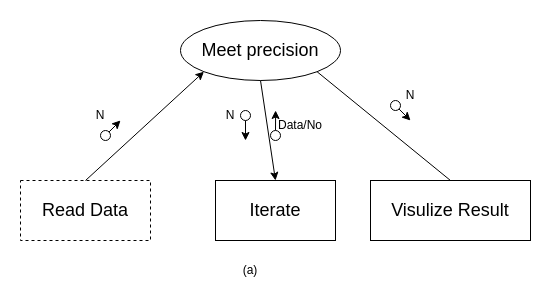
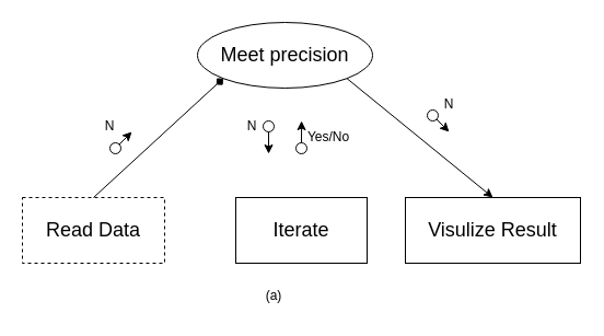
  <mxCell id="0" />
  <mxCell id="1" parent="0" />
  <mxCell id="2" value="&lt;font style=&quot;font-size: 18px;&quot;&gt;Meet precision&lt;/font&gt;" style="ellipse;whiteSpace=wrap;html=1;" vertex="1" parent="1"><mxGeometry x="180" y="20" width="160" height="60" as="geometry" /></mxCell>
  <mxCell id="3" value="&lt;font style=&quot;font-size: 18px;&quot;&gt;Read Data&lt;/font&gt;" style="rounded=0;whiteSpace=wrap;html=1;dashed=1;" vertex="1" parent="1"><mxGeometry x="20" y="180" width="130" height="60" as="geometry" /></mxCell>
- <mxCell id="4" value="" style="endArrow=classic;html=1;rounded=0;exitX=0.5;exitY=0;exitDx=0;exitDy=0;entryX=0;entryY=1;entryDx=0;entryDy=0;" edge="1" parent="1" source="3" target="2"><mxGeometry width="50" height="50" relative="1" as="geometry"><mxPoint x="80" y="170" as="sourcePoint" /><mxPoint x="200" y="83" as="targetPoint" /></mxGeometry></mxCell>
+ <mxCell id="4" value="" style="endArrow=diamond;html=1;rounded=0;exitX=0.5;exitY=0;exitDx=0;exitDy=0;entryX=0;entryY=1;entryDx=0;entryDy=0;" edge="1" parent="1" source="3" target="2"><mxGeometry width="50" height="50" relative="1" as="geometry"><mxPoint x="80" y="170" as="sourcePoint" /><mxPoint x="200" y="83" as="targetPoint" /></mxGeometry></mxCell>
  <mxCell id="5" value="&lt;font style=&quot;font-size: 18px;&quot;&gt;Iterate&lt;/font&gt;" style="rounded=0;whiteSpace=wrap;html=1;direction=east;" vertex="1" parent="1"><mxGeometry x="215" y="180" width="120" height="60" as="geometry" /></mxCell>
  <mxCell id="6" value="" style="ellipse;whiteSpace=wrap;html=1;aspect=fixed;direction=east;" vertex="1" parent="1"><mxGeometry x="100" y="130" width="10" height="10" as="geometry" /></mxCell>
  <mxCell id="7" value="" style="endArrow=classic;html=1;rounded=0;exitX=1;exitY=0;exitDx=0;exitDy=0;" edge="1" parent="1" source="6"><mxGeometry width="50" height="50" relative="1" as="geometry"><mxPoint x="110" y="130" as="sourcePoint" /><mxPoint x="120" y="120" as="targetPoint" /></mxGeometry></mxCell>
- <mxCell id="8" value="" style="endArrow=classic;html=1;rounded=0;entryX=0.5;entryY=0;entryDx=0;entryDy=0;exitX=0.5;exitY=1;exitDx=0;exitDy=0;" edge="1" parent="1" source="2" target="5"><mxGeometry width="50" height="50" relative="1" as="geometry"><mxPoint x="230" y="140" as="sourcePoint" /><mxPoint x="280" y="90" as="targetPoint" /></mxGeometry></mxCell>
  <mxCell id="9" style="edgeStyle=orthogonalEdgeStyle;rounded=0;orthogonalLoop=1;jettySize=auto;html=1;exitX=0.5;exitY=1;exitDx=0;exitDy=0;" edge="1" parent="1" source="10"><mxGeometry relative="1" as="geometry"><mxPoint x="245" y="140" as="targetPoint" /></mxGeometry></mxCell>
  <mxCell id="10" value="" style="ellipse;whiteSpace=wrap;html=1;aspect=fixed;direction=east;" vertex="1" parent="1"><mxGeometry x="240" y="110" width="10" height="10" as="geometry" /></mxCell>
  <mxCell id="11" value="N" style="text;html=1;align=center;verticalAlign=middle;whiteSpace=wrap;rounded=0;" vertex="1" parent="1"><mxGeometry x="200" y="100" width="60" height="30" as="geometry" /></mxCell>
- <mxCell id="12" value="Data/No" style="text;html=1;align=center;verticalAlign=middle;whiteSpace=wrap;rounded=0;" vertex="1" parent="1"><mxGeometry x="270" y="110" width="60" height="30" as="geometry" /></mxCell>
+ <mxCell id="12" value="Yes/No" style="text;html=1;align=center;verticalAlign=middle;whiteSpace=wrap;rounded=0;" vertex="1" parent="1"><mxGeometry x="270" y="110" width="60" height="30" as="geometry" /></mxCell>
  <mxCell id="13" style="edgeStyle=orthogonalEdgeStyle;rounded=0;orthogonalLoop=1;jettySize=auto;html=1;exitX=0.5;exitY=0;exitDx=0;exitDy=0;" edge="1" parent="1" source="14"><mxGeometry relative="1" as="geometry"><mxPoint x="275.111" y="110" as="targetPoint" /></mxGeometry></mxCell>
  <mxCell id="14" value="" style="ellipse;whiteSpace=wrap;html=1;aspect=fixed;direction=east;" vertex="1" parent="1"><mxGeometry x="270" y="130" width="10" height="10" as="geometry" /></mxCell>
  <mxCell id="15" value="&lt;span style=&quot;font-size: 18px;&quot;&gt;Visulize Result&lt;/span&gt;" style="rounded=0;whiteSpace=wrap;html=1;" vertex="1" parent="1"><mxGeometry x="370" y="180" width="160" height="60" as="geometry" /></mxCell>
- <mxCell id="16" value="" style="endArrow=none;html=1;rounded=0;entryX=0.5;entryY=0;entryDx=0;entryDy=0;exitX=1;exitY=1;exitDx=0;exitDy=0;" edge="1" parent="1" source="2" target="15"><mxGeometry width="50" height="50" relative="1" as="geometry"><mxPoint x="360" y="120" as="sourcePoint" /><mxPoint x="410" y="70" as="targetPoint" /></mxGeometry></mxCell>
+ <mxCell id="16" value="" style="endArrow=classic;html=1;rounded=0;entryX=0.5;entryY=0;entryDx=0;entryDy=0;exitX=1;exitY=1;exitDx=0;exitDy=0;" edge="1" parent="1" source="2" target="15"><mxGeometry width="50" height="50" relative="1" as="geometry"><mxPoint x="360" y="120" as="sourcePoint" /><mxPoint x="410" y="70" as="targetPoint" /></mxGeometry></mxCell>
  <mxCell id="17" value="(a)" style="text;html=1;align=center;verticalAlign=middle;whiteSpace=wrap;rounded=0;" vertex="1" parent="1"><mxGeometry x="220" y="255" width="60" height="30" as="geometry" /></mxCell>
  <mxCell id="18" value="" style="ellipse;whiteSpace=wrap;html=1;aspect=fixed;direction=east;" vertex="1" parent="1"><mxGeometry x="390" y="100" width="10" height="10" as="geometry" /></mxCell>
  <mxCell id="19" value="" style="endArrow=classic;html=1;rounded=0;exitX=1;exitY=1;exitDx=0;exitDy=0;" edge="1" parent="1" source="18"><mxGeometry width="50" height="50" relative="1" as="geometry"><mxPoint x="380" y="130" as="sourcePoint" /><mxPoint x="410" y="120" as="targetPoint" /></mxGeometry></mxCell>
  <mxCell id="20" value="N" style="text;html=1;align=center;verticalAlign=middle;whiteSpace=wrap;rounded=0;" vertex="1" parent="1"><mxGeometry x="70" y="100" width="60" height="30" as="geometry" /></mxCell>
  <mxCell id="21" value="N" style="text;html=1;align=center;verticalAlign=middle;whiteSpace=wrap;rounded=0;" vertex="1" parent="1"><mxGeometry x="380" y="80" width="60" height="30" as="geometry" /></mxCell>
